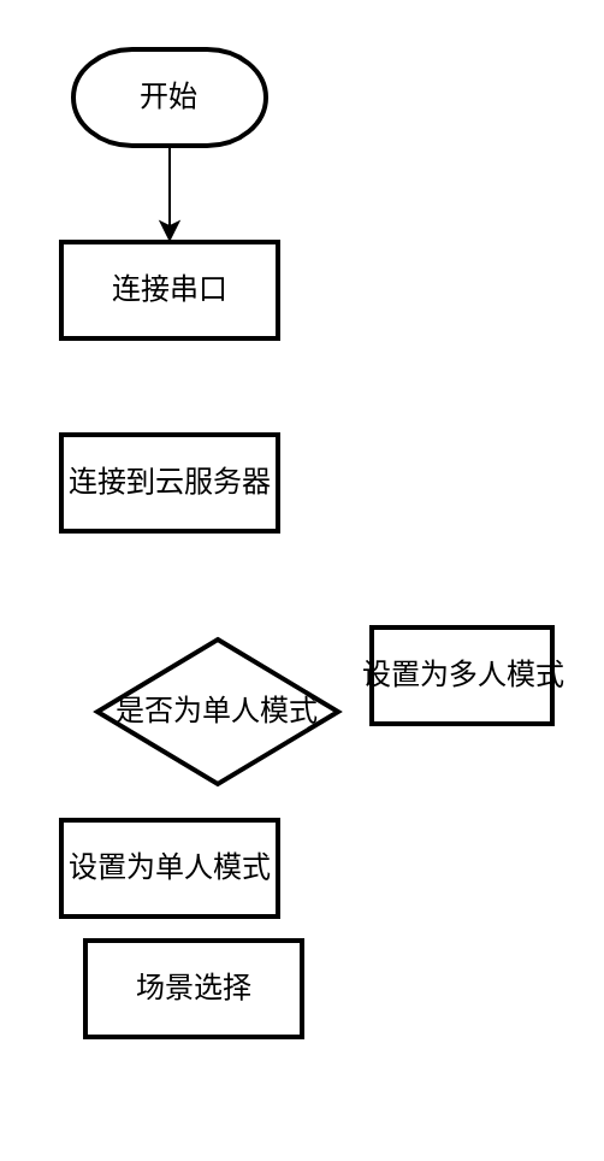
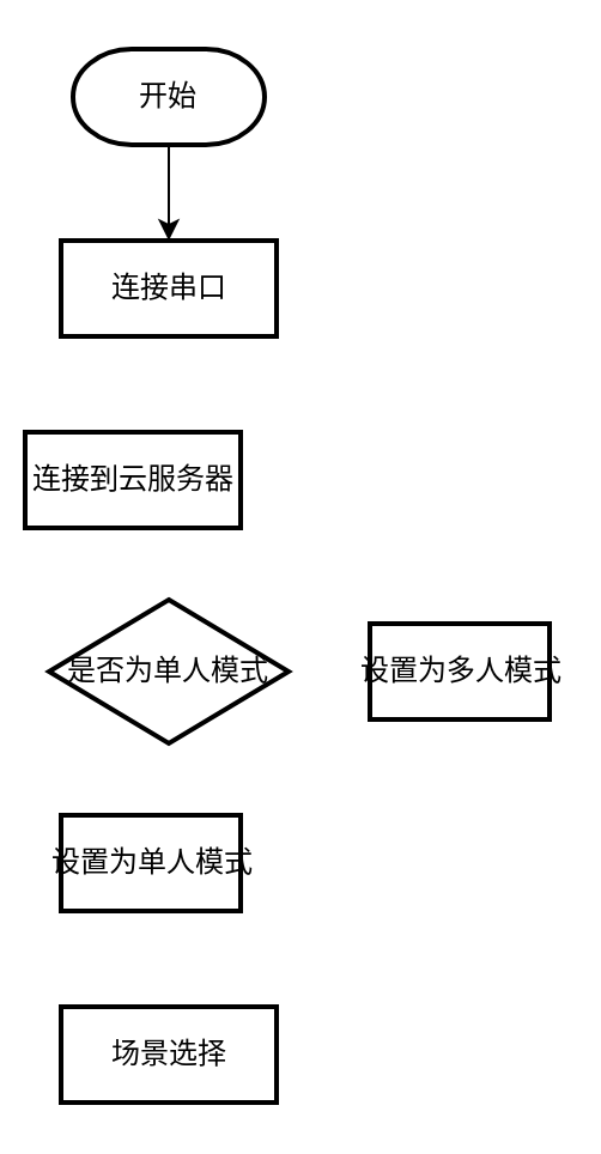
  <mxCell id="0" />
  <mxCell id="1" parent="0" />
  <mxCell id="2" style="edgeStyle=orthogonalEdgeStyle;rounded=0;orthogonalLoop=1;jettySize=auto;html=1;exitX=0.5;exitY=1;exitDx=0;exitDy=0;exitPerimeter=0;entryX=0.5;entryY=0;entryDx=0;entryDy=0;" parent="1" source="3" edge="1"><mxGeometry relative="1" as="geometry"><mxPoint x="70" y="100" as="targetPoint" /></mxGeometry></mxCell>
  <mxCell id="3" value="开始" style="strokeWidth=2;html=1;shape=mxgraph.flowchart.terminator;whiteSpace=wrap;" parent="1" vertex="1"><mxGeometry x="30" y="20" width="80" height="40" as="geometry" /></mxCell>
- <mxCell id="4" value="是否为单人模式" style="strokeWidth=2;html=1;shape=mxgraph.flowchart.decision;whiteSpace=wrap;" parent="1" vertex="1"><mxGeometry x="40" y="265" width="100" height="60" as="geometry" /></mxCell>
+ <mxCell id="4" value="是否为单人模式" style="strokeWidth=2;html=1;shape=mxgraph.flowchart.decision;whiteSpace=wrap;" parent="1" vertex="1"><mxGeometry x="20" y="250" width="100" height="60" as="geometry" /></mxCell>
  <mxCell id="5" value="连接串口" style="verticalLabelPosition=middle;verticalAlign=middle;html=1;shape=mxgraph.basic.rect;fillColor2=none;strokeWidth=2;size=20;indent=5;labelPosition=center;align=center;" parent="1" vertex="1"><mxGeometry x="25" y="100" width="90" height="40" as="geometry" /></mxCell>
- <mxCell id="6" value="连接到云服务器" style="verticalLabelPosition=middle;verticalAlign=middle;html=1;shape=mxgraph.basic.rect;fillColor2=none;strokeWidth=2;size=20;indent=5;labelPosition=center;align=center;" parent="1" vertex="1"><mxGeometry x="25" y="180" width="90" height="40" as="geometry" /></mxCell>
- <mxCell id="7" value="设置为单人模式" style="verticalLabelPosition=middle;verticalAlign=middle;html=1;shape=mxgraph.basic.rect;fillColor2=none;strokeWidth=2;size=20;indent=5;labelPosition=center;align=center;" parent="1" vertex="1"><mxGeometry x="25" y="340" width="90" height="40" as="geometry" /></mxCell>
+ <mxCell id="6" value="连接到云服务器" style="verticalLabelPosition=middle;verticalAlign=middle;html=1;shape=mxgraph.basic.rect;fillColor2=none;strokeWidth=2;size=20;indent=5;labelPosition=center;align=center;" parent="1" vertex="1"><mxGeometry x="10" y="180" width="90" height="40" as="geometry" /></mxCell>
+ <mxCell id="7" value="设置为单人模式" style="verticalLabelPosition=middle;verticalAlign=middle;html=1;shape=mxgraph.basic.rect;fillColor2=none;strokeWidth=2;size=20;indent=5;labelPosition=center;align=center;" parent="1" vertex="1"><mxGeometry x="25" y="340" width="75" height="40" as="geometry" /></mxCell>
  <mxCell id="8" value="设置为多人模式" style="verticalLabelPosition=middle;verticalAlign=middle;html=1;shape=mxgraph.basic.rect;fillColor2=none;strokeWidth=2;size=20;indent=5;labelPosition=center;align=center;" parent="1" vertex="1"><mxGeometry x="154" y="260" width="75" height="40" as="geometry" /></mxCell>
- <mxCell id="9" value="场景选择" style="verticalLabelPosition=middle;verticalAlign=middle;html=1;shape=mxgraph.basic.rect;fillColor2=none;strokeWidth=2;size=20;indent=5;labelPosition=center;align=center;" parent="1" vertex="1"><mxGeometry x="35" y="390" width="90" height="40" as="geometry" /></mxCell>
+ <mxCell id="9" value="场景选择" style="verticalLabelPosition=middle;verticalAlign=middle;html=1;shape=mxgraph.basic.rect;fillColor2=none;strokeWidth=2;size=20;indent=5;labelPosition=center;align=center;" parent="1" vertex="1"><mxGeometry x="25" y="420" width="90" height="40" as="geometry" /></mxCell>
